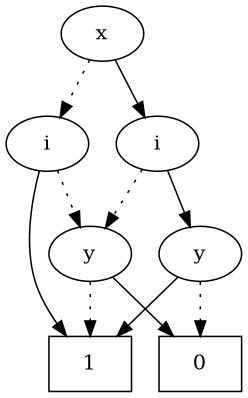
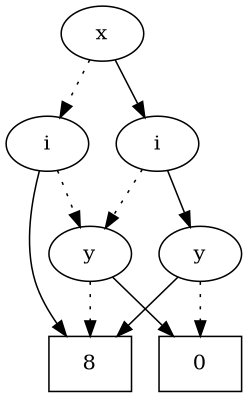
  digraph {
    fontname="DejaVu Serif"
    node [fontname="DejaVu Serif"]
    edge [fontname="DejaVu Serif"]
    n1 [label=x]
    n2 [label=i]
    n3 [label=i]
    n4 [label=y]
    n5 [label=y]
-   n6 [label=1 shape=box]
+   n6 [label=8 shape=box]
    n7 [label=0 shape=box]
    subgraph sub_1 {
    }
    subgraph sub_2 {
      rank=same
      n1
    }
    subgraph sub_3 {
      rank=same
      n2
      n3
    }
    subgraph sub_4 {
      rank=same
      n4
      n5
    }
    subgraph sub_5 {
      rank=same
      subgraph sub_6 {
        rank=same
        n6
      }
      subgraph sub_7 {
        rank=same
        n7
      }
    }
    n1 -> n2
    n1 -> n3 [style=dotted]
    n2 -> n4
    n2 -> n5 [style=dotted]
    n3 -> n5 [style=dotted]
    n3 -> n6
    n4 -> n6
    n4 -> n7 [style=dotted]
    n5 -> n6 [style=dotted]
    n5 -> n7
  }
